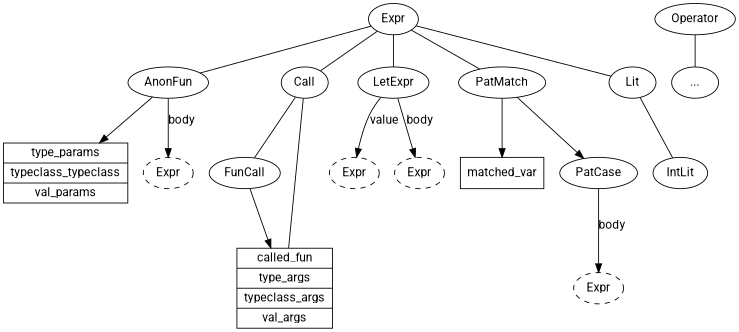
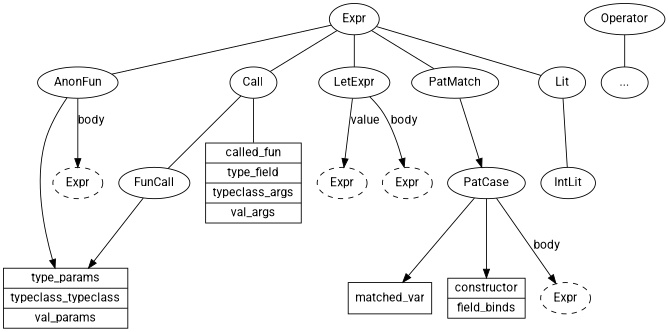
  digraph {
    fontname=Roboto
    node [fontname=Roboto]
    edge [fontname=Roboto]
    Expr
    AnonFun
    Call
    LetExpr
    PatMatch
    Lit
    n7 [label="{type_params|typeclass_typeclass|val_params}" shape=record]
    n8 [label=Expr style=dashed]
    FunCall
-   n10 [label="{called_fun|type_args|typeclass_args|val_args}" shape=record]
+   n10 [label="{called_fun|type_field|typeclass_args|val_args}" shape=record]
    n11 [label=Expr style=dashed]
    n12 [label=Expr style=dashed]
    n13 [label="{matched_var}" shape=record]
    PatCase
    IntLit
    n16 [label="..."]
    Operator
+   n18 [label="{constructor|field_binds}" shape=record]
    n19 [label=Expr style=dashed]
    Expr -> AnonFun [arrowhead=none]
    Expr -> Call [arrowhead=none]
    Expr -> LetExpr [arrowhead=none]
    Expr -> PatMatch [arrowhead=none]
    Expr -> Lit [arrowhead=none]
    AnonFun -> n7
    AnonFun -> n8 [label=body]
    Call -> FunCall [arrowhead=none]
    Call -> n10 [arrowhead=none]
    LetExpr -> n11 [label=value]
    LetExpr -> n12 [label=body]
-   PatMatch -> n13
+   PatCase -> n13
    PatMatch -> PatCase
    Lit -> IntLit [arrowhead=none]
-   FunCall -> n10
+   FunCall -> n7
+   PatCase -> n18
    PatCase -> n19 [label=body]
    Operator -> n16 [arrowhead=none]
  }
